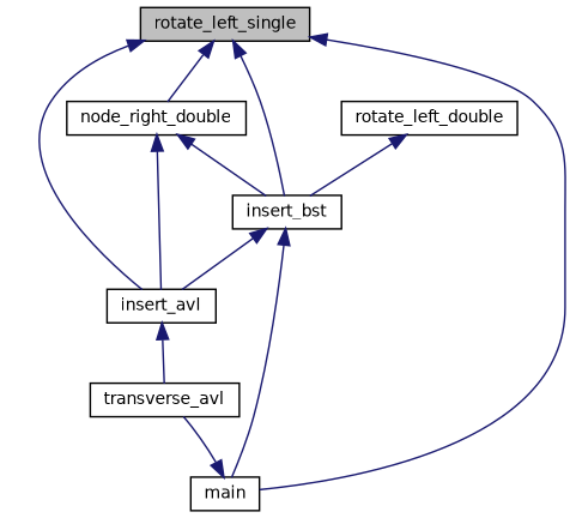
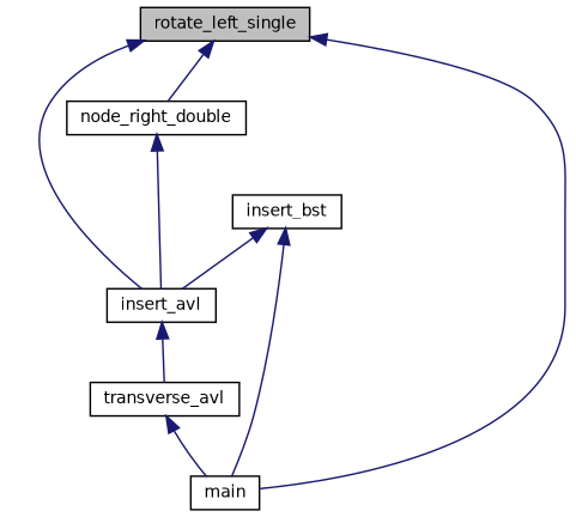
  digraph {
    rankdir=TB
    node [color=black fillcolor=white fontname=Helvetica fontsize=10 shape=record style=filled]
    edge [color=midnightblue dir=back fontname=Helvetica fontsize=10 labelfontname=Helvetica labelfontsize=10 style=solid]
    n1 [fillcolor=grey75 fontcolor=black height=0.2 label=rotate_left_single width=0.4]
    n2 [height=0.2 label=insert_bst width=0.4]
    n3 [height=0.2 label=insert_avl width=0.4]
    n4 [height=0.2 label=node_right_double width=0.4]
    n5 [height=0.2 label=main width=0.4]
    n6 [height=0.2 label=transverse_avl width=0.4]
-   n7 [height=0.2 label=rotate_left_double width=0.4]
-   n1 -> n2
    n1 -> n3
    n1 -> n4
    n1 -> n5
    n2 -> n3
    n2 -> n5
    n3 -> n6
-   n4 -> n2
    n4 -> n3
-   n5 -> n6
-   n7 -> n2
+   n6 -> n5
  }
